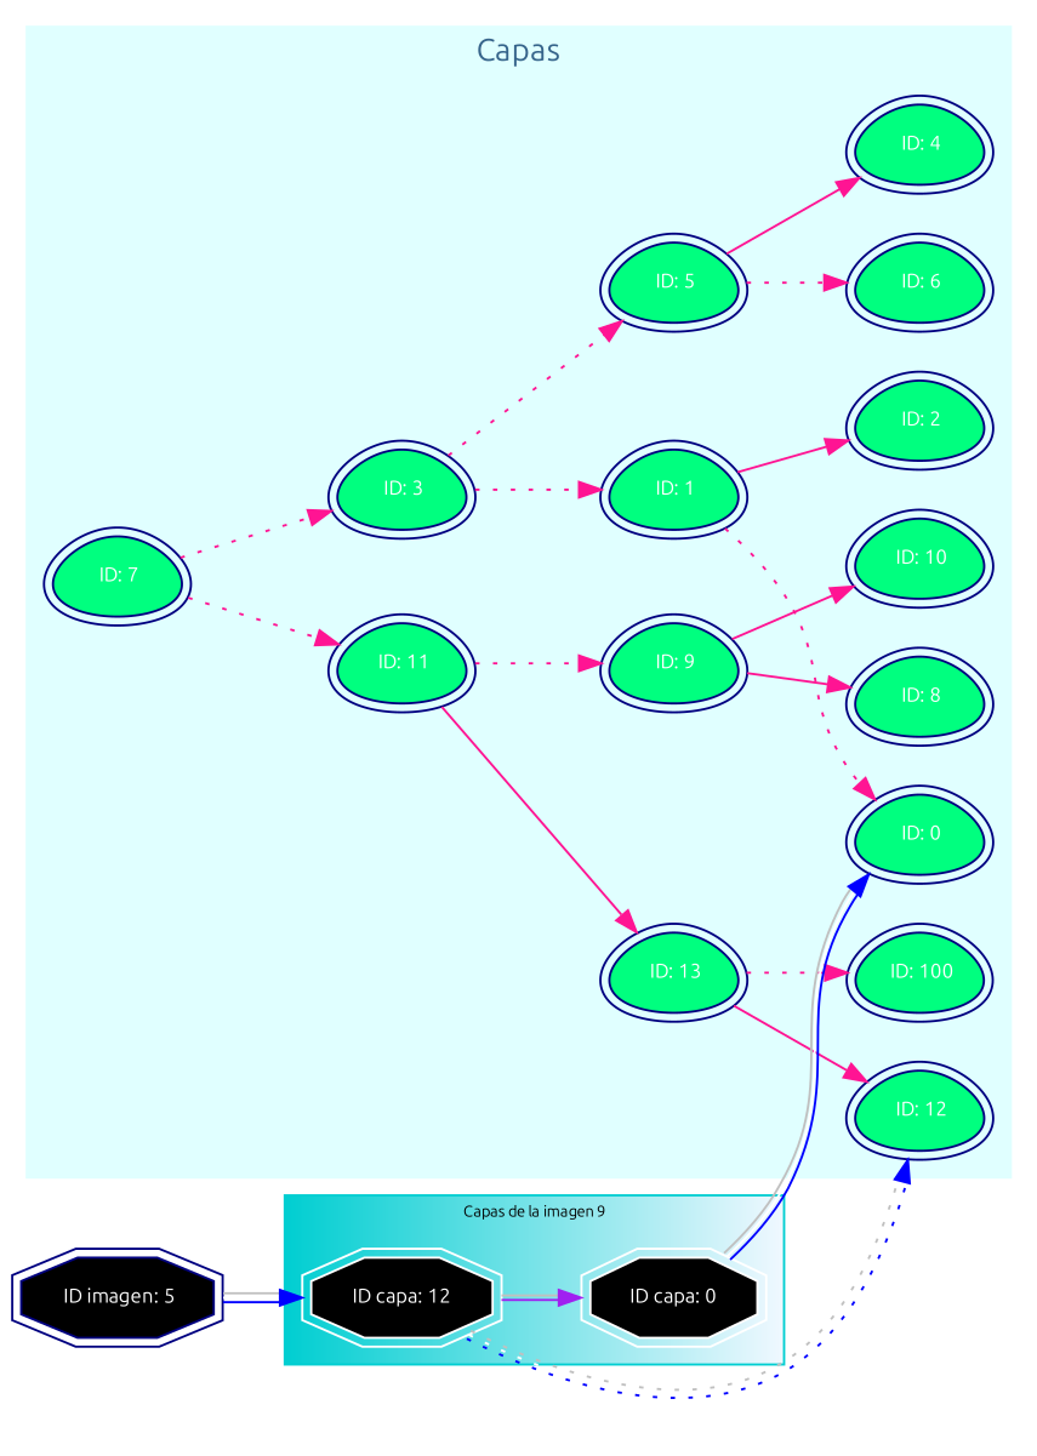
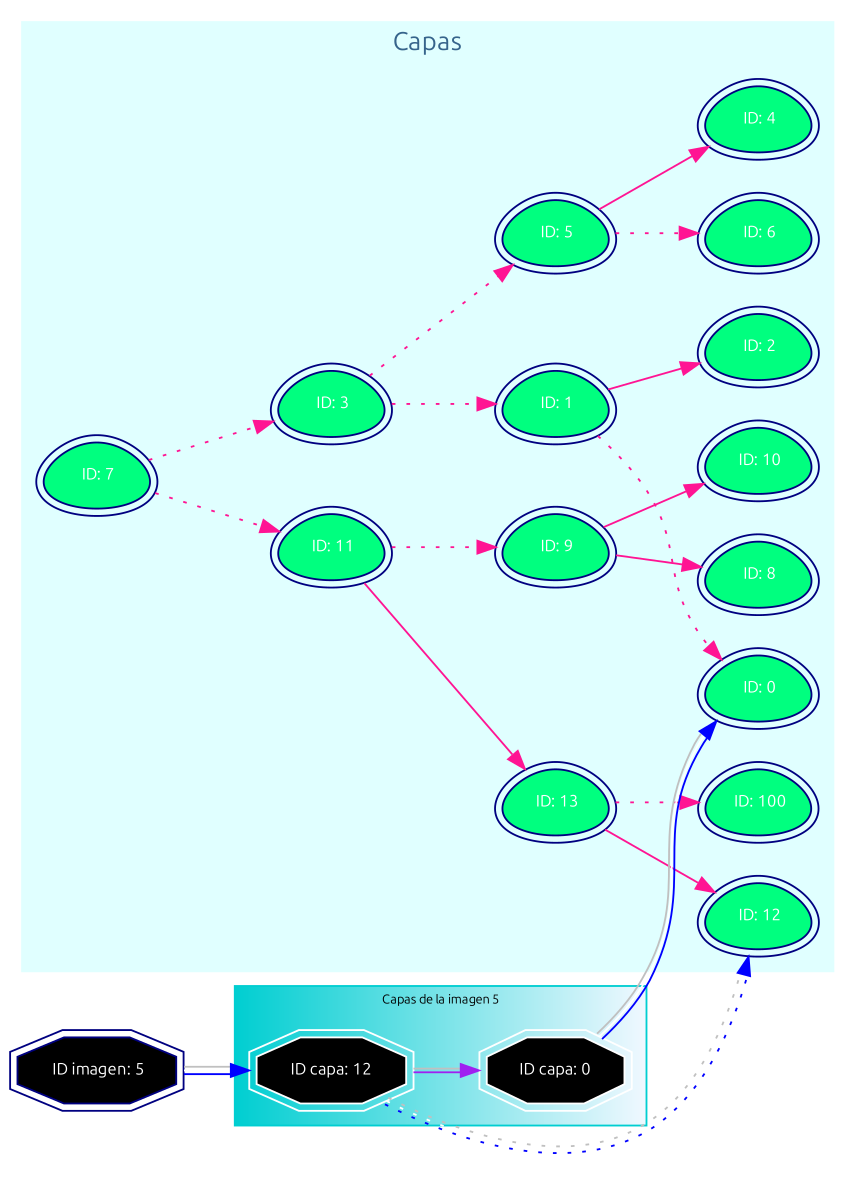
  digraph {
    color="indigo:hotpink2"
    fontcolor=white
    fontname=Ubuntu
    label="Imagen 5"
    style=filled
    rankdir=LR
    node [color=navyblue fillcolor=springgreen1 fontcolor=white peripheries=2 shape=egg style=filled fontname=Ubuntu]
    edge [color=deeppink style=dotted fontname=Ubuntu]
    n1 [label=<<FONT POINT-SIZE = "9"> ID: 0</FONT>>]
    n2 [label=<<FONT POINT-SIZE = "9"> ID: 1</FONT>>]
    n3 [label=<<FONT POINT-SIZE = "9"> ID: 2</FONT>>]
    n4 [label=<<FONT POINT-SIZE = "9"> ID: 3</FONT>>]
    n5 [label=<<FONT POINT-SIZE = "9"> ID: 5</FONT>>]
    n6 [label=<<FONT POINT-SIZE = "9"> ID: 4</FONT>>]
    n7 [label=<<FONT POINT-SIZE = "9"> ID: 6</FONT>>]
    n8 [label=<<FONT POINT-SIZE = "9"> ID: 7</FONT>>]
    n9 [label=<<FONT POINT-SIZE = "9"> ID: 11</FONT>>]
    n10 [label=<<FONT POINT-SIZE = "9"> ID: 9</FONT>>]
    n11 [label=<<FONT POINT-SIZE = "9"> ID: 13</FONT>>]
    n12 [label=<<FONT POINT-SIZE = "9"> ID: 8</FONT>>]
    n13 [label=<<FONT POINT-SIZE = "9"> ID: 10</FONT>>]
    n14 [label=<<FONT POINT-SIZE = "9"> ID: 12</FONT>>]
    n15 [label=<<FONT POINT-SIZE = "9"> ID: 100</FONT>>]
    n16 [color=white fillcolor=black label=<<FONT POINT-SIZE = "9"> ID capa: 12 </FONT>> shape=tripleoctagon]
    n17 [color=white fillcolor=black label=<<FONT POINT-SIZE = "9"> ID capa: 0 </FONT>> shape=tripleoctagon]
    n18 [fillcolor=black label=<<FONT POINT-SIZE = "9"> ID imagen: 5</FONT>> shape=tripleoctagon]
    subgraph cluster_1 {
      color=lightcyan
      fontcolor=steelblue4
      label=Capas
      n1
      n2
      n3
      n4
      n5
      n6
      n7
      n8
      n9
      n10
      n11
      n12
      n13
      n14
      n15
    }
    subgraph cluster_2 {
      color="darkturquoise:aliceblue"
      fontcolor=black
      fontsize=7
-     label="Capas de la imagen 9"
+     label="Capas de la imagen 5"
      n16
      n17
    }
    n2 -> n1
    n2 -> n3 [style=solid]
    n4 -> n2
    n4 -> n5
    n5 -> n6 [style=solid]
    n5 -> n7
    n8 -> n4
    n8 -> n9
    n9 -> n10
    n9 -> n11 [style=solid]
    n10 -> n12 [style=solid]
    n10 -> n13 [style=solid]
    n11 -> n14 [style=solid]
    n11 -> n15
    n16 -> n14 [color="blue:white:grey"]
    n16 -> n17 [color="purple:grey" style=solid]
    n17 -> n1 [color="blue:white:grey" style=solid]
    n18 -> n16 [color="blue:white:grey" style=solid]
  }
